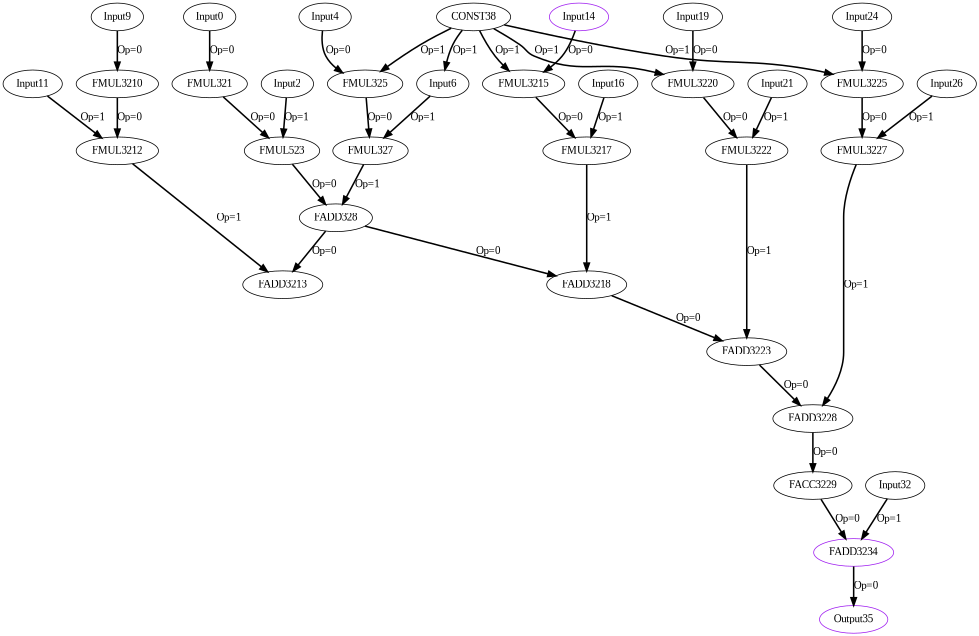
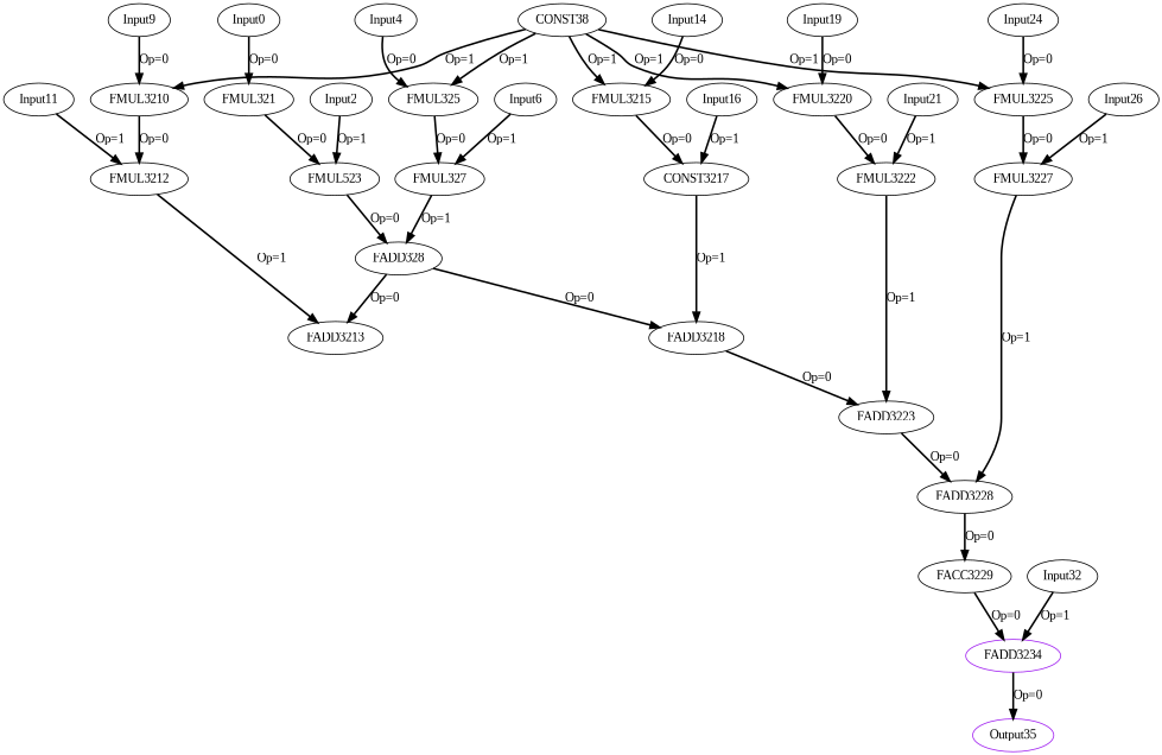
  digraph {
    fontname="Liberation Serif"
    node [color=black fontname="Liberation Serif" opcode=Input]
    edge [color=black fontname="Liberation Serif" operand=0 style=bold]
    Input0 [offset="0,0" pattern="24,5,-96,25" ref_name=kernel_gemm_1_3]
    FMUL321 [opcode=FMUL32]
    n3 [label=FMUL523 opcode=FMUL32]
    FADD328 [opcode=FADD32]
    Input2 [offset="0,0" pattern="600,5,-2396,25" ref_name=kernel_gemm_1_4]
    FADD3213 [opcode=FADD32]
    FADD3218 [opcode=FADD32]
    Input4 [offset="0,4" pattern="24,5,-96,25" ref_name=kernel_gemm_1_3]
    FMUL325 [opcode=FMUL32]
    FMUL327 [opcode=FMUL32]
    Input6 [offset="0,100" pattern="600,5,-2396,25" ref_name=kernel_gemm_1_4]
    Input9 [offset="0,8" pattern="24,5,-96,25" ref_name=kernel_gemm_1_3]
    FMUL3210 [opcode=FMUL32]
    FMUL3212 [opcode=FMUL32]
    Input11 [offset="0,200" pattern="600,5,-2396,25" ref_name=kernel_gemm_1_4]
    FADD3223 [opcode=FADD32]
-   Input14 [color=purple offset="0,12" pattern="24,5,-96,25" ref_name=kernel_gemm_1_3]
+   Input14 [offset="0,12" pattern="24,5,-96,25" ref_name=kernel_gemm_1_3]
    FMUL3215 [opcode=FMUL32]
-   FMUL3217 [opcode=FMUL32]
+   FMUL3217 [opcode=FMUL32 label=CONST3217]
    Input16 [offset="0,300" pattern="600,5,-2396,25" ref_name=kernel_gemm_1_4]
    FADD3228 [opcode=FADD32]
    Input19 [offset="0,16" pattern="24,5,-96,25" ref_name=kernel_gemm_1_3]
    FMUL3220 [opcode=FMUL32]
    FMUL3222 [opcode=FMUL32]
    Input21 [offset="0,400" pattern="600,5,-2396,25" ref_name=kernel_gemm_1_4]
    FACC3229 [acc_first=1 acc_params="0,5,1,25" opcode=FACC32]
    Input24 [offset="0,20" pattern="24,5,-96,25" ref_name=kernel_gemm_1_3]
    FMUL3225 [opcode=FMUL32]
    FMUL3227 [opcode=FMUL32]
    Input26 [offset="0,500" pattern="600,5,-2396,25" ref_name=kernel_gemm_1_4]
    FADD3234 [color=purple opcode=FADD32]
    Output35 [color=purple offset="0,0" opcode=Output pattern="0,5,4,25" ref_name=kernel_gemm_1_5]
    Input32 [offset="0,0" pattern="0,5,4,25" ref_name=kernel_gemm_1_2]
    CONST38 [opcode=CONST value="0x3FC00000"]
    Input0 -> FMUL321 [label="Op=0"]
    FMUL321 -> n3 [label="Op=0"]
    n3 -> FADD328 [label="Op=0"]
    FADD328 -> FADD3213 [label="Op=0"]
    FADD328 -> FADD3218 [label="Op=0"]
    Input2 -> n3 [label="Op=1" operand=1]
    FADD3218 -> FADD3223 [label="Op=0"]
    Input4 -> FMUL325 [label="Op=0"]
    FMUL325 -> FMUL327 [label="Op=0"]
    FMUL327 -> FADD328 [label="Op=1" operand=1]
    Input6 -> FMUL327 [label="Op=1" operand=1]
    Input9 -> FMUL3210 [label="Op=0"]
    FMUL3210 -> FMUL3212 [label="Op=0"]
    FMUL3212 -> FADD3213 [label="Op=1" operand=1]
    Input11 -> FMUL3212 [label="Op=1" operand=1]
    FADD3223 -> FADD3228 [label="Op=0"]
    Input14 -> FMUL3215 [label="Op=0"]
    FMUL3215 -> FMUL3217 [label="Op=0"]
    FMUL3217 -> FADD3218 [label="Op=1" operand=1]
    Input16 -> FMUL3217 [label="Op=1" operand=1]
    FADD3228 -> FACC3229 [label="Op=0"]
    Input19 -> FMUL3220 [label="Op=0"]
    FMUL3220 -> FMUL3222 [label="Op=0"]
    FMUL3222 -> FADD3223 [label="Op=1" operand=1]
    Input21 -> FMUL3222 [label="Op=1" operand=1]
    FACC3229 -> FADD3234 [label="Op=0"]
    Input24 -> FMUL3225 [label="Op=0"]
    FMUL3225 -> FMUL3227 [label="Op=0"]
    FMUL3227 -> FADD3228 [label="Op=1" operand=1]
    Input26 -> FMUL3227 [label="Op=1" operand=1]
    FADD3234 -> Output35 [label="Op=0"]
    Input32 -> FADD3234 [label="Op=1" operand=1]
    CONST38 -> FMUL325 [label="Op=1" operand=1]
-   CONST38 -> Input6 [label="Op=1" operand=1]
+   CONST38 -> FMUL3210 [label="Op=1" operand=1]
    CONST38 -> FMUL3215 [label="Op=1" operand=1]
    CONST38 -> FMUL3220 [label="Op=1" operand=1]
    CONST38 -> FMUL3225 [label="Op=1" operand=1]
  }
